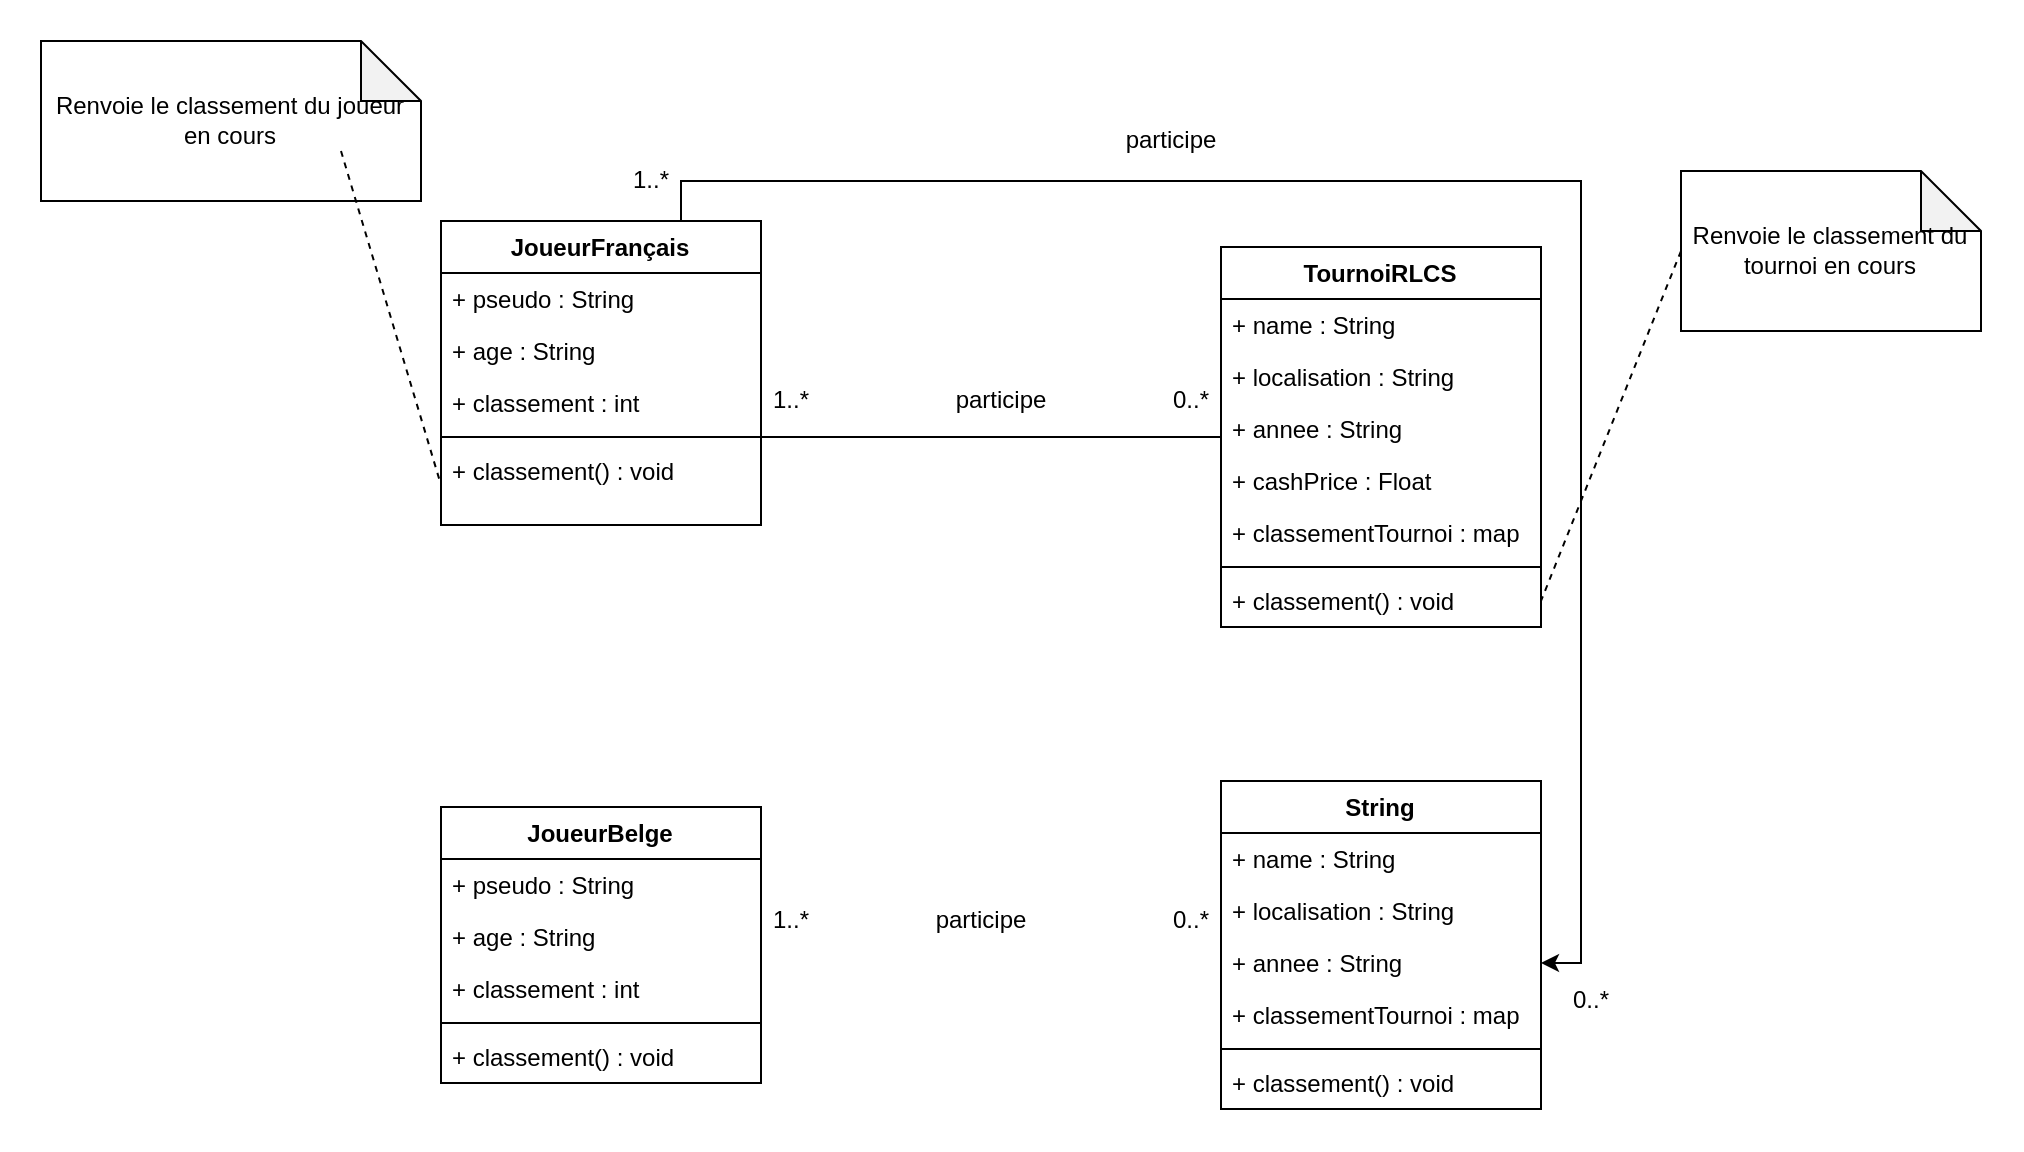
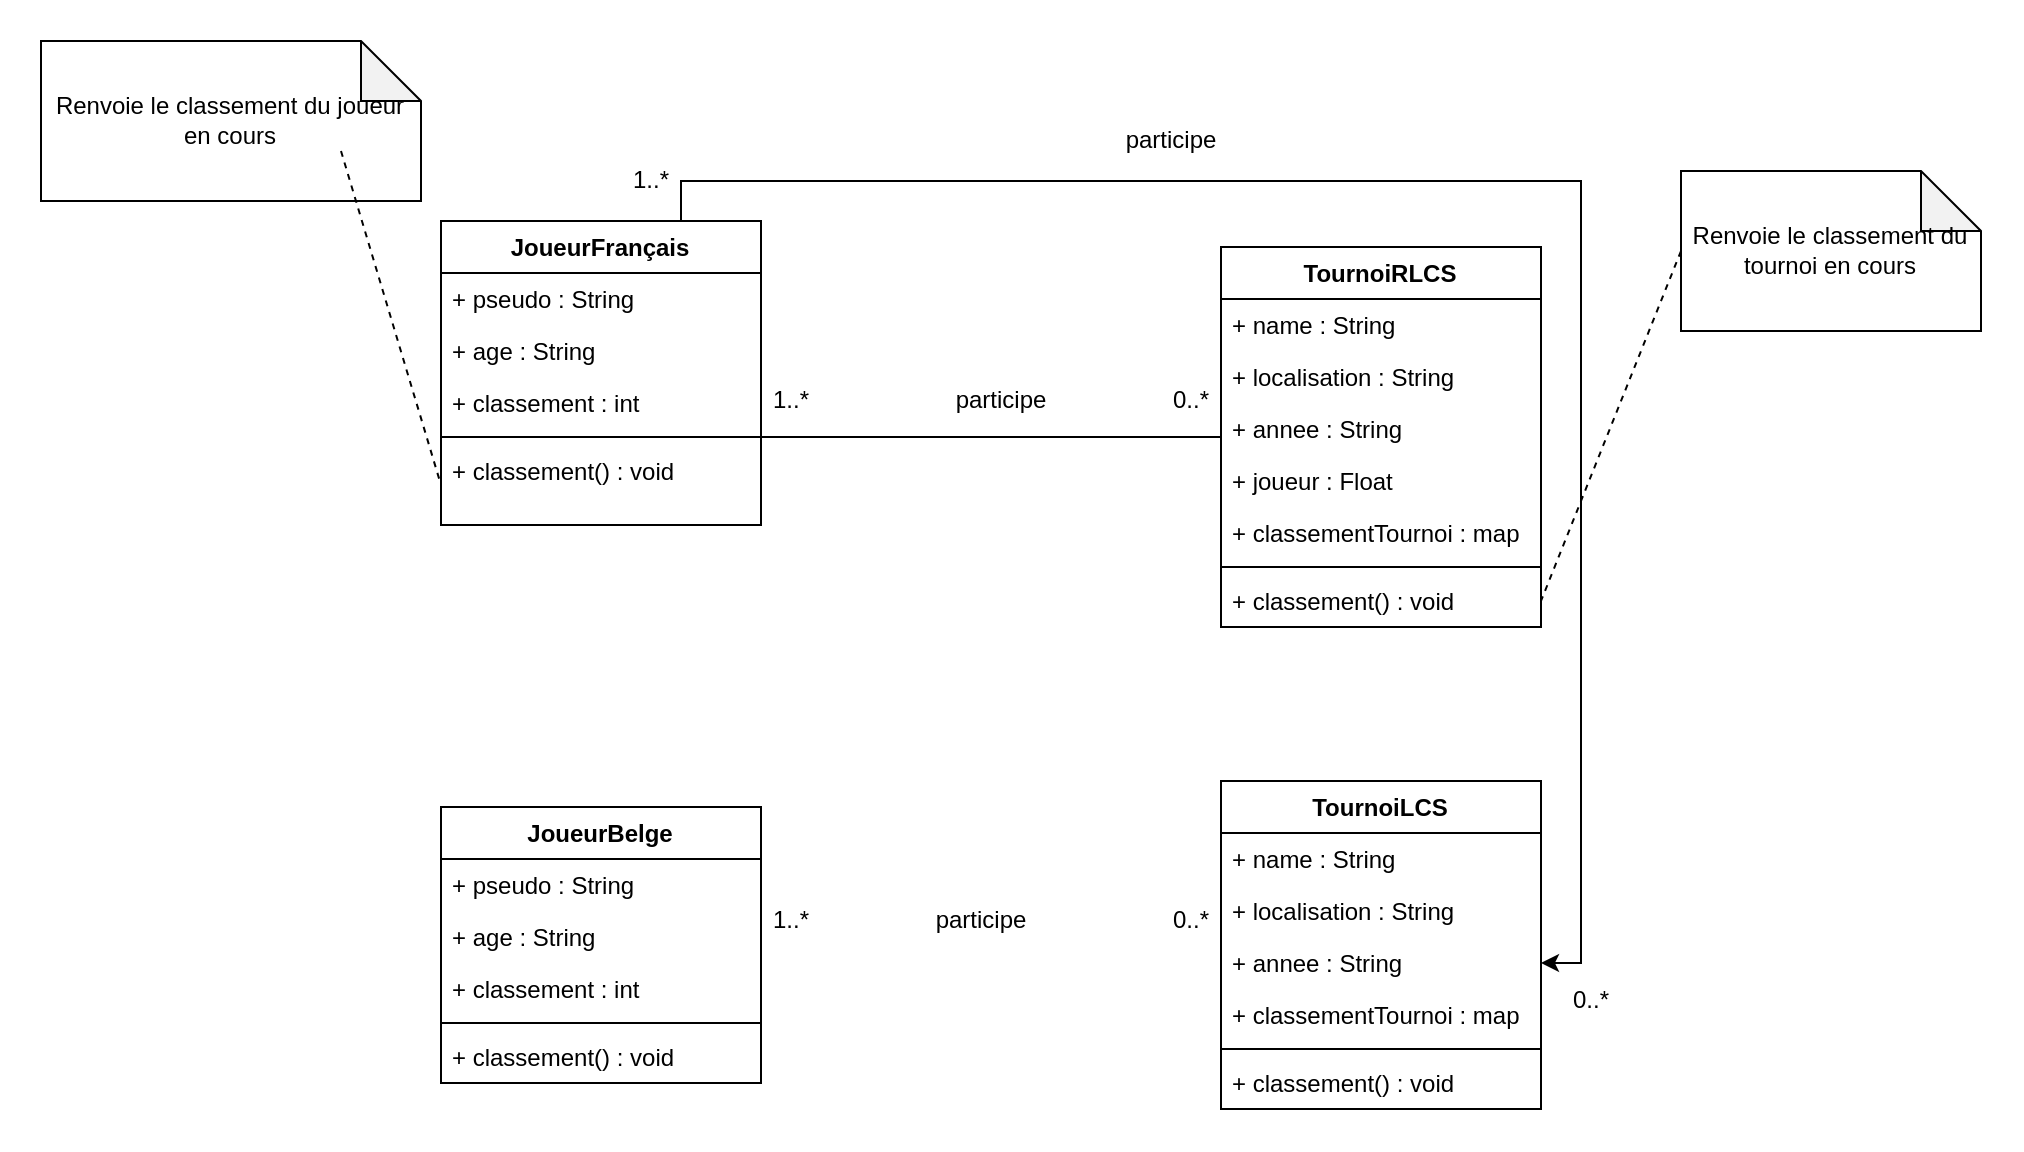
  <mxCell id="0" />
  <mxCell id="1" parent="0" />
  <mxCell id="2" style="edgeStyle=orthogonalEdgeStyle;rounded=0;orthogonalLoop=1;jettySize=auto;html=1;exitX=0.75;exitY=0;exitDx=0;exitDy=0;entryX=1;entryY=0.5;entryDx=0;entryDy=0;" edge="1" parent="1" source="3" target="18"><mxGeometry relative="1" as="geometry" /></mxCell>
  <mxCell id="3" value="JoueurFrançais" style="swimlane;fontStyle=1;align=center;verticalAlign=top;childLayout=stackLayout;horizontal=1;startSize=26;horizontalStack=0;resizeParent=1;resizeParentMax=0;resizeLast=0;collapsible=1;marginBottom=0;" parent="1" vertex="1"><mxGeometry x="220" y="110" width="160" height="152" as="geometry" /></mxCell>
  <mxCell id="4" value="+ pseudo : String" style="text;strokeColor=none;fillColor=none;align=left;verticalAlign=top;spacingLeft=4;spacingRight=4;overflow=hidden;rotatable=0;points=[[0,0.5],[1,0.5]];portConstraint=eastwest;" vertex="1" parent="3"><mxGeometry y="26" width="160" height="26" as="geometry" /></mxCell>
  <mxCell id="5" value="+ age : String" style="text;strokeColor=none;fillColor=none;align=left;verticalAlign=top;spacingLeft=4;spacingRight=4;overflow=hidden;rotatable=0;points=[[0,0.5],[1,0.5]];portConstraint=eastwest;" vertex="1" parent="3"><mxGeometry y="52" width="160" height="26" as="geometry" /></mxCell>
  <mxCell id="6" value="+ classement : int" style="text;strokeColor=none;fillColor=none;align=left;verticalAlign=top;spacingLeft=4;spacingRight=4;overflow=hidden;rotatable=0;points=[[0,0.5],[1,0.5]];portConstraint=eastwest;" vertex="1" parent="3"><mxGeometry y="78" width="160" height="26" as="geometry" /></mxCell>
  <mxCell id="7" value="" style="line;strokeWidth=1;fillColor=none;align=left;verticalAlign=middle;spacingTop=-1;spacingLeft=3;spacingRight=3;rotatable=0;labelPosition=right;points=[];portConstraint=eastwest;" parent="3" vertex="1"><mxGeometry y="104" width="160" height="8" as="geometry" /></mxCell>
  <mxCell id="8" value="+ classement() : void" style="text;strokeColor=none;fillColor=none;align=left;verticalAlign=top;spacingLeft=4;spacingRight=4;overflow=hidden;rotatable=0;points=[[0,0.5],[1,0.5]];portConstraint=eastwest;" parent="3" vertex="1"><mxGeometry y="112" width="160" height="40" as="geometry" /></mxCell>
  <mxCell id="9" value="JoueurBelge" style="swimlane;fontStyle=1;align=center;verticalAlign=top;childLayout=stackLayout;horizontal=1;startSize=26;horizontalStack=0;resizeParent=1;resizeParentMax=0;resizeLast=0;collapsible=1;marginBottom=0;" parent="1" vertex="1"><mxGeometry x="220" y="403" width="160" height="138" as="geometry" /></mxCell>
  <mxCell id="10" value="+ pseudo : String" style="text;strokeColor=none;fillColor=none;align=left;verticalAlign=top;spacingLeft=4;spacingRight=4;overflow=hidden;rotatable=0;points=[[0,0.5],[1,0.5]];portConstraint=eastwest;" vertex="1" parent="9"><mxGeometry y="26" width="160" height="26" as="geometry" /></mxCell>
  <mxCell id="11" value="+ age : String" style="text;strokeColor=none;fillColor=none;align=left;verticalAlign=top;spacingLeft=4;spacingRight=4;overflow=hidden;rotatable=0;points=[[0,0.5],[1,0.5]];portConstraint=eastwest;" vertex="1" parent="9"><mxGeometry y="52" width="160" height="26" as="geometry" /></mxCell>
  <mxCell id="12" value="+ classement : int" style="text;strokeColor=none;fillColor=none;align=left;verticalAlign=top;spacingLeft=4;spacingRight=4;overflow=hidden;rotatable=0;points=[[0,0.5],[1,0.5]];portConstraint=eastwest;" vertex="1" parent="9"><mxGeometry y="78" width="160" height="26" as="geometry" /></mxCell>
  <mxCell id="13" value="" style="line;strokeWidth=1;fillColor=none;align=left;verticalAlign=middle;spacingTop=-1;spacingLeft=3;spacingRight=3;rotatable=0;labelPosition=right;points=[];portConstraint=eastwest;" parent="9" vertex="1"><mxGeometry y="104" width="160" height="8" as="geometry" /></mxCell>
  <mxCell id="14" value="+ classement() : void" style="text;strokeColor=none;fillColor=none;align=left;verticalAlign=top;spacingLeft=4;spacingRight=4;overflow=hidden;rotatable=0;points=[[0,0.5],[1,0.5]];portConstraint=eastwest;" parent="9" vertex="1"><mxGeometry y="112" width="160" height="26" as="geometry" /></mxCell>
- <mxCell id="15" value="String" style="swimlane;fontStyle=1;align=center;verticalAlign=top;childLayout=stackLayout;horizontal=1;startSize=26;horizontalStack=0;resizeParent=1;resizeParentMax=0;resizeLast=0;collapsible=1;marginBottom=0;" parent="1" vertex="1"><mxGeometry x="610" y="390" width="160" height="164" as="geometry" /></mxCell>
+ <mxCell id="15" value="TournoiLCS" style="swimlane;fontStyle=1;align=center;verticalAlign=top;childLayout=stackLayout;horizontal=1;startSize=26;horizontalStack=0;resizeParent=1;resizeParentMax=0;resizeLast=0;collapsible=1;marginBottom=0;" parent="1" vertex="1"><mxGeometry x="610" y="390" width="160" height="164" as="geometry" /></mxCell>
  <mxCell id="16" value="+ name : String" style="text;strokeColor=none;fillColor=none;align=left;verticalAlign=top;spacingLeft=4;spacingRight=4;overflow=hidden;rotatable=0;points=[[0,0.5],[1,0.5]];portConstraint=eastwest;" parent="15" vertex="1"><mxGeometry y="26" width="160" height="26" as="geometry" /></mxCell>
  <mxCell id="17" value="+ localisation : String" style="text;strokeColor=none;fillColor=none;align=left;verticalAlign=top;spacingLeft=4;spacingRight=4;overflow=hidden;rotatable=0;points=[[0,0.5],[1,0.5]];portConstraint=eastwest;" vertex="1" parent="15"><mxGeometry y="52" width="160" height="26" as="geometry" /></mxCell>
  <mxCell id="18" value="+ annee : String" style="text;strokeColor=none;fillColor=none;align=left;verticalAlign=top;spacingLeft=4;spacingRight=4;overflow=hidden;rotatable=0;points=[[0,0.5],[1,0.5]];portConstraint=eastwest;" vertex="1" parent="15"><mxGeometry y="78" width="160" height="26" as="geometry" /></mxCell>
  <mxCell id="19" value="+ classementTournoi : map" style="text;strokeColor=none;fillColor=none;align=left;verticalAlign=top;spacingLeft=4;spacingRight=4;overflow=hidden;rotatable=0;points=[[0,0.5],[1,0.5]];portConstraint=eastwest;" vertex="1" parent="15"><mxGeometry y="104" width="160" height="26" as="geometry" /></mxCell>
  <mxCell id="20" value="" style="line;strokeWidth=1;fillColor=none;align=left;verticalAlign=middle;spacingTop=-1;spacingLeft=3;spacingRight=3;rotatable=0;labelPosition=right;points=[];portConstraint=eastwest;" parent="15" vertex="1"><mxGeometry y="130" width="160" height="8" as="geometry" /></mxCell>
  <mxCell id="21" value="+ classement() : void" style="text;strokeColor=none;fillColor=none;align=left;verticalAlign=top;spacingLeft=4;spacingRight=4;overflow=hidden;rotatable=0;points=[[0,0.5],[1,0.5]];portConstraint=eastwest;" parent="15" vertex="1"><mxGeometry y="138" width="160" height="26" as="geometry" /></mxCell>
  <mxCell id="22" value="TournoiRLCS" style="swimlane;fontStyle=1;align=center;verticalAlign=top;childLayout=stackLayout;horizontal=1;startSize=26;horizontalStack=0;resizeParent=1;resizeParentMax=0;resizeLast=0;collapsible=1;marginBottom=0;" parent="1" vertex="1"><mxGeometry x="610" y="123" width="160" height="190" as="geometry" /></mxCell>
  <mxCell id="23" value="+ name : String" style="text;strokeColor=none;fillColor=none;align=left;verticalAlign=top;spacingLeft=4;spacingRight=4;overflow=hidden;rotatable=0;points=[[0,0.5],[1,0.5]];portConstraint=eastwest;" parent="22" vertex="1"><mxGeometry y="26" width="160" height="26" as="geometry" /></mxCell>
  <mxCell id="24" value="+ localisation : String" style="text;strokeColor=none;fillColor=none;align=left;verticalAlign=top;spacingLeft=4;spacingRight=4;overflow=hidden;rotatable=0;points=[[0,0.5],[1,0.5]];portConstraint=eastwest;" vertex="1" parent="22"><mxGeometry y="52" width="160" height="26" as="geometry" /></mxCell>
  <mxCell id="25" value="+ annee : String" style="text;strokeColor=none;fillColor=none;align=left;verticalAlign=top;spacingLeft=4;spacingRight=4;overflow=hidden;rotatable=0;points=[[0,0.5],[1,0.5]];portConstraint=eastwest;" vertex="1" parent="22"><mxGeometry y="78" width="160" height="26" as="geometry" /></mxCell>
- <mxCell id="26" value="+ cashPrice : Float" style="text;strokeColor=none;fillColor=none;align=left;verticalAlign=top;spacingLeft=4;spacingRight=4;overflow=hidden;rotatable=0;points=[[0,0.5],[1,0.5]];portConstraint=eastwest;" vertex="1" parent="22"><mxGeometry y="104" width="160" height="26" as="geometry" /></mxCell>
+ <mxCell id="26" value="+ joueur : Float" style="text;strokeColor=none;fillColor=none;align=left;verticalAlign=top;spacingLeft=4;spacingRight=4;overflow=hidden;rotatable=0;points=[[0,0.5],[1,0.5]];portConstraint=eastwest;" vertex="1" parent="22"><mxGeometry y="104" width="160" height="26" as="geometry" /></mxCell>
  <mxCell id="27" value="+ classementTournoi : map" style="text;strokeColor=none;fillColor=none;align=left;verticalAlign=top;spacingLeft=4;spacingRight=4;overflow=hidden;rotatable=0;points=[[0,0.5],[1,0.5]];portConstraint=eastwest;" vertex="1" parent="22"><mxGeometry y="130" width="160" height="26" as="geometry" /></mxCell>
  <mxCell id="28" value="" style="line;strokeWidth=1;fillColor=none;align=left;verticalAlign=middle;spacingTop=-1;spacingLeft=3;spacingRight=3;rotatable=0;labelPosition=right;points=[];portConstraint=eastwest;" parent="22" vertex="1"><mxGeometry y="156" width="160" height="8" as="geometry" /></mxCell>
  <mxCell id="29" value="+ classement() : void" style="text;strokeColor=none;fillColor=none;align=left;verticalAlign=top;spacingLeft=4;spacingRight=4;overflow=hidden;rotatable=0;points=[[0,0.5],[1,0.5]];portConstraint=eastwest;" parent="22" vertex="1"><mxGeometry y="164" width="160" height="26" as="geometry" /></mxCell>
  <mxCell id="30" style="edgeStyle=orthogonalEdgeStyle;rounded=0;orthogonalLoop=1;jettySize=auto;html=1;endArrow=none;endFill=0;" parent="1" source="7" target="22" edge="1"><mxGeometry relative="1" as="geometry" /></mxCell>
  <mxCell id="31" value="participe" style="text;html=1;align=center;verticalAlign=middle;resizable=0;points=[];autosize=1;strokeColor=none;fillColor=none;" vertex="1" parent="1"><mxGeometry x="470" y="190" width="60" height="20" as="geometry" /></mxCell>
  <mxCell id="32" value="participe" style="text;html=1;align=center;verticalAlign=middle;resizable=0;points=[];autosize=1;strokeColor=none;fillColor=none;" vertex="1" parent="1"><mxGeometry x="460" y="450" width="60" height="20" as="geometry" /></mxCell>
  <mxCell id="33" value="0..*" style="text;html=1;align=center;verticalAlign=middle;resizable=0;points=[];autosize=1;strokeColor=none;fillColor=none;" vertex="1" parent="1"><mxGeometry x="580" y="190" width="30" height="20" as="geometry" /></mxCell>
  <mxCell id="34" value="0..*" style="text;html=1;align=center;verticalAlign=middle;resizable=0;points=[];autosize=1;strokeColor=none;fillColor=none;" vertex="1" parent="1"><mxGeometry x="580" y="450" width="30" height="20" as="geometry" /></mxCell>
  <mxCell id="35" value="1..*" style="text;html=1;align=center;verticalAlign=middle;resizable=0;points=[];autosize=1;strokeColor=none;fillColor=none;" vertex="1" parent="1"><mxGeometry x="380" y="190" width="30" height="20" as="geometry" /></mxCell>
  <mxCell id="36" value="1..*" style="text;html=1;align=center;verticalAlign=middle;resizable=0;points=[];autosize=1;strokeColor=none;fillColor=none;" vertex="1" parent="1"><mxGeometry x="380" y="450" width="30" height="20" as="geometry" /></mxCell>
  <mxCell id="37" value="participe" style="text;html=1;align=center;verticalAlign=middle;resizable=0;points=[];autosize=1;strokeColor=none;fillColor=none;" vertex="1" parent="1"><mxGeometry x="555" y="60" width="60" height="20" as="geometry" /></mxCell>
  <mxCell id="38" value="0..*" style="text;html=1;align=center;verticalAlign=middle;resizable=0;points=[];autosize=1;strokeColor=none;fillColor=none;" vertex="1" parent="1"><mxGeometry x="780" y="490" width="30" height="20" as="geometry" /></mxCell>
  <mxCell id="39" value="1..*" style="text;html=1;align=center;verticalAlign=middle;resizable=0;points=[];autosize=1;strokeColor=none;fillColor=none;" vertex="1" parent="1"><mxGeometry x="310" y="80" width="30" height="20" as="geometry" /></mxCell>
  <mxCell id="40" value="Renvoie le classement du joueur en cours" style="shape=note;whiteSpace=wrap;html=1;backgroundOutline=1;darkOpacity=0.05;" vertex="1" parent="1"><mxGeometry x="20" y="20" width="190" height="80" as="geometry" /></mxCell>
  <mxCell id="41" value="" style="endArrow=none;dashed=1;html=1;rounded=0;exitX=0;exitY=0;exitDx=150;exitDy=55;exitPerimeter=0;entryX=0;entryY=0.5;entryDx=0;entryDy=0;" edge="1" parent="1" source="40" target="8"><mxGeometry width="50" height="50" relative="1" as="geometry"><mxPoint x="540" y="320" as="sourcePoint" /><mxPoint x="590" y="270" as="targetPoint" /></mxGeometry></mxCell>
  <mxCell id="42" value="Renvoie le classement du tournoi en cours" style="shape=note;whiteSpace=wrap;html=1;backgroundOutline=1;darkOpacity=0.05;direction=east;" vertex="1" parent="1"><mxGeometry x="840" y="85" width="150" height="80" as="geometry" /></mxCell>
  <mxCell id="43" value="" style="endArrow=none;dashed=1;html=1;rounded=0;exitX=0;exitY=0.5;exitDx=0;exitDy=0;exitPerimeter=0;entryX=1;entryY=0.5;entryDx=0;entryDy=0;" edge="1" parent="1" source="42" target="29"><mxGeometry width="50" height="50" relative="1" as="geometry"><mxPoint x="180" y="85" as="sourcePoint" /><mxPoint x="230" y="252" as="targetPoint" /></mxGeometry></mxCell>
